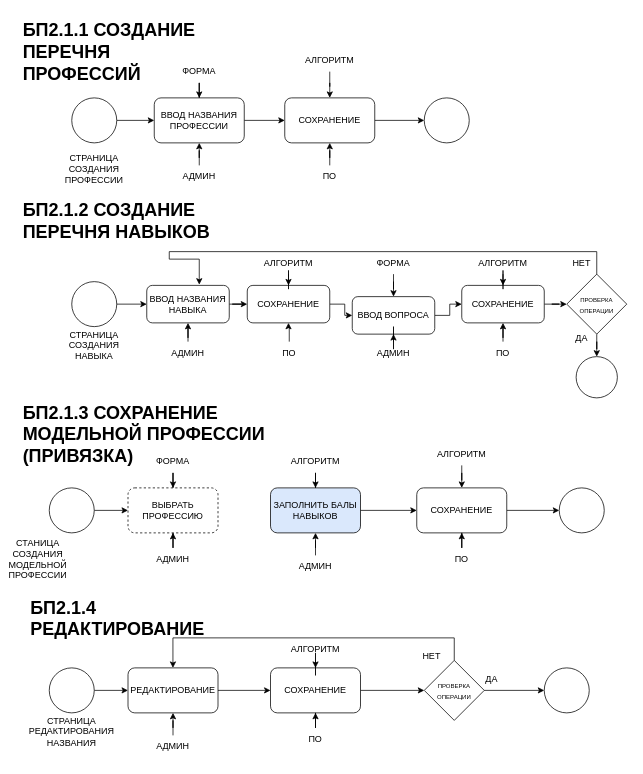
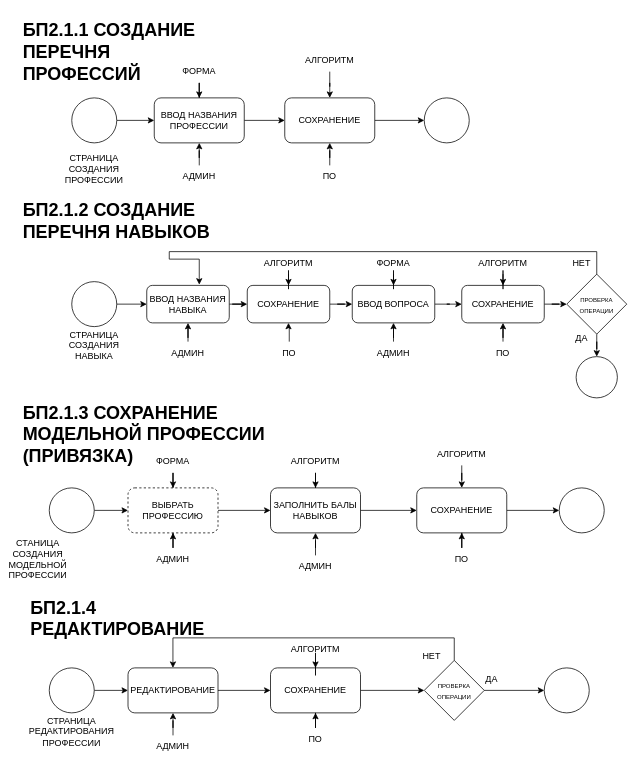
  <mxCell id="0" />
  <mxCell id="1" parent="0" />
  <mxCell id="2" value="" style="edgeStyle=orthogonalEdgeStyle;rounded=0;orthogonalLoop=1;jettySize=auto;html=1;" edge="1" parent="1" source="3" target="5"><mxGeometry relative="1" as="geometry" /></mxCell>
  <mxCell id="3" value="" style="ellipse;whiteSpace=wrap;html=1;aspect=fixed;" vertex="1" parent="1"><mxGeometry x="95" y="130" width="60" height="60" as="geometry" /></mxCell>
  <mxCell id="4" value="" style="edgeStyle=orthogonalEdgeStyle;rounded=0;orthogonalLoop=1;jettySize=auto;html=1;" edge="1" parent="1" source="5" target="10"><mxGeometry relative="1" as="geometry" /></mxCell>
  <mxCell id="5" value="ВВОД НАЗВАНИЯ ПРОФЕССИИ" style="rounded=1;whiteSpace=wrap;html=1;" vertex="1" parent="1"><mxGeometry x="205" y="130" width="120" height="60" as="geometry" /></mxCell>
  <mxCell id="6" value="" style="ellipse;whiteSpace=wrap;html=1;aspect=fixed;" vertex="1" parent="1"><mxGeometry x="565" y="130" width="60" height="60" as="geometry" /></mxCell>
  <mxCell id="7" value="&lt;h1&gt;БП2.1.2 СОЗДАНИЕ ПЕРЕЧНЯ НАВЫКОВ&lt;/h1&gt;" style="text;html=1;strokeColor=none;fillColor=none;spacing=5;spacingTop=-20;whiteSpace=wrap;overflow=hidden;rounded=0;" vertex="1" parent="1"><mxGeometry y="260" width="265" height="120" as="geometry" x="25" /></mxCell>
  <mxCell id="8" value="&lt;h1&gt;БП2.1.1 СОЗДАНИЕ ПЕРЕЧНЯ ПРОФЕССИЙ&lt;/h1&gt;" style="text;html=1;strokeColor=none;fillColor=none;spacing=5;spacingTop=-20;whiteSpace=wrap;overflow=hidden;rounded=0;" vertex="1" parent="1"><mxGeometry width="270" height="120" as="geometry" x="25" y="20" /></mxCell>
  <mxCell id="9" value="" style="edgeStyle=orthogonalEdgeStyle;rounded=0;orthogonalLoop=1;jettySize=auto;html=1;" edge="1" parent="1" source="10" target="6"><mxGeometry relative="1" as="geometry" /></mxCell>
  <mxCell id="10" value="СОХРАНЕНИЕ" style="rounded=1;whiteSpace=wrap;html=1;" vertex="1" parent="1"><mxGeometry x="379" y="130" width="120" height="60" as="geometry" /></mxCell>
  <mxCell id="11" value="СТРАНИЦА СОЗДАНИЯ ПРОФЕССИИ" style="text;html=1;strokeColor=none;fillColor=none;align=center;verticalAlign=middle;whiteSpace=wrap;rounded=0;" vertex="1" parent="1"><mxGeometry x="95" y="210" width="60" height="30" as="geometry" /></mxCell>
  <mxCell id="12" value="" style="edgeStyle=orthogonalEdgeStyle;rounded=0;orthogonalLoop=1;jettySize=auto;html=1;" edge="1" parent="1" source="13" target="10"><mxGeometry relative="1" as="geometry" /></mxCell>
  <mxCell id="13" value="ПО" style="text;html=1;strokeColor=none;fillColor=none;align=center;verticalAlign=middle;whiteSpace=wrap;rounded=0;" vertex="1" parent="1"><mxGeometry x="409" y="220" width="60" height="30" as="geometry" /></mxCell>
  <mxCell id="14" value="" style="ellipse;whiteSpace=wrap;html=1;aspect=fixed;" vertex="1" parent="1"><mxGeometry x="767.5" y="475" width="55" height="55" as="geometry" /></mxCell>
  <mxCell id="15" value="" style="edgeStyle=orthogonalEdgeStyle;rounded=0;orthogonalLoop=1;jettySize=auto;html=1;" edge="1" parent="1" source="16" target="18"><mxGeometry relative="1" as="geometry" /></mxCell>
  <mxCell id="16" value="" style="ellipse;whiteSpace=wrap;html=1;aspect=fixed;" vertex="1" parent="1"><mxGeometry x="95" y="375" width="60" height="60" as="geometry" /></mxCell>
  <mxCell id="17" value="" style="edgeStyle=orthogonalEdgeStyle;rounded=0;orthogonalLoop=1;jettySize=auto;html=1;" edge="1" parent="1" source="18" target="24"><mxGeometry relative="1" as="geometry" /></mxCell>
  <mxCell id="18" value="ВВОД НАЗВАНИЯ НАВЫКА" style="rounded=1;whiteSpace=wrap;html=1;" vertex="1" parent="1"><mxGeometry x="195" y="380" width="110" height="50" as="geometry" /></mxCell>
  <mxCell id="19" value="" style="edgeStyle=orthogonalEdgeStyle;rounded=0;orthogonalLoop=1;jettySize=auto;html=1;" edge="1" parent="1" source="20" target="30"><mxGeometry relative="1" as="geometry" /></mxCell>
- <mxCell id="20" value="ВВОД ВОПРОСА" style="rounded=1;whiteSpace=wrap;html=1;" vertex="1" parent="1"><mxGeometry x="469" y="395" width="110" height="50" as="geometry" /></mxCell>
+ <mxCell id="20" value="ВВОД ВОПРОСА" style="rounded=1;whiteSpace=wrap;html=1;" vertex="1" parent="1"><mxGeometry x="469" y="380" width="110" height="50" as="geometry" /></mxCell>
  <mxCell id="21" value="" style="edgeStyle=orthogonalEdgeStyle;rounded=0;orthogonalLoop=1;jettySize=auto;html=1;" edge="1" parent="1" source="22" target="40"><mxGeometry relative="1" as="geometry" /></mxCell>
  <mxCell id="22" value="СОХРАНЕНИЕ" style="rounded=1;whiteSpace=wrap;html=1;" vertex="1" parent="1"><mxGeometry x="555" y="650" width="120" height="60" as="geometry" /></mxCell>
  <mxCell id="23" value="" style="edgeStyle=orthogonalEdgeStyle;rounded=0;orthogonalLoop=1;jettySize=auto;html=1;" edge="1" parent="1" source="24" target="20"><mxGeometry relative="1" as="geometry" /></mxCell>
  <mxCell id="24" value="СОХРАНЕНИЕ" style="rounded=1;whiteSpace=wrap;html=1;" vertex="1" parent="1"><mxGeometry x="329" y="380" width="110" height="50" as="geometry" /></mxCell>
  <mxCell id="25" value="" style="edgeStyle=orthogonalEdgeStyle;rounded=0;orthogonalLoop=1;jettySize=auto;html=1;" edge="1" parent="1" source="26" target="22"><mxGeometry relative="1" as="geometry" /></mxCell>
- <mxCell id="26" value="ЗАПОЛНИТЬ БАЛЫ НАВЫКОВ" style="rounded=1;whiteSpace=wrap;html=1;fillColor=#dae8fc;" vertex="1" parent="1"><mxGeometry x="360" y="650" width="120" height="60" as="geometry" /></mxCell>
+ <mxCell id="26" value="ЗАПОЛНИТЬ БАЛЫ НАВЫКОВ" style="rounded=1;whiteSpace=wrap;html=1;" vertex="1" parent="1"><mxGeometry x="360" y="650" width="120" height="60" as="geometry" /></mxCell>
  <mxCell id="27" value="" style="edgeStyle=orthogonalEdgeStyle;rounded=0;orthogonalLoop=1;jettySize=auto;html=1;" edge="1" parent="1" source="28" target="14"><mxGeometry relative="1" as="geometry" /></mxCell>
  <mxCell id="28" value="&lt;font style=&quot;font-size: 8px;&quot;&gt;ПРОВЕРКА ОПЕРАЦИИ&lt;/font&gt;" style="rhombus;whiteSpace=wrap;html=1;" vertex="1" parent="1"><mxGeometry x="755" y="365" width="80" height="80" as="geometry" /></mxCell>
  <mxCell id="29" value="" style="edgeStyle=orthogonalEdgeStyle;rounded=0;orthogonalLoop=1;jettySize=auto;html=1;" edge="1" parent="1" source="30" target="28"><mxGeometry relative="1" as="geometry" /></mxCell>
  <mxCell id="30" value="СОХРАНЕНИЕ" style="rounded=1;whiteSpace=wrap;html=1;" vertex="1" parent="1"><mxGeometry x="615" y="380" width="110" height="50" as="geometry" /></mxCell>
  <mxCell id="31" style="edgeStyle=orthogonalEdgeStyle;rounded=0;orthogonalLoop=1;jettySize=auto;html=1;" edge="1" parent="1" source="28"><mxGeometry relative="1" as="geometry"><mxPoint x="265" y="379" as="targetPoint" /><Array as="points"><mxPoint x="795" y="335" /><mxPoint x="225" y="335" /><mxPoint x="225" y="345" /><mxPoint x="265" y="345" /></Array></mxGeometry></mxCell>
  <mxCell id="32" value="" style="edgeStyle=orthogonalEdgeStyle;rounded=0;orthogonalLoop=1;jettySize=auto;html=1;" edge="1" parent="1" source="33" target="24"><mxGeometry relative="1" as="geometry" /></mxCell>
  <mxCell id="33" value="ПО" style="text;html=1;strokeColor=none;fillColor=none;align=center;verticalAlign=middle;whiteSpace=wrap;rounded=0;" vertex="1" parent="1"><mxGeometry x="355" y="455" width="60" height="30" as="geometry" /></mxCell>
  <mxCell id="34" value="" style="edgeStyle=orthogonalEdgeStyle;rounded=0;orthogonalLoop=1;jettySize=auto;html=1;" edge="1" parent="1" source="35" target="30"><mxGeometry relative="1" as="geometry" /></mxCell>
  <mxCell id="35" value="ПО" style="text;html=1;strokeColor=none;fillColor=none;align=center;verticalAlign=middle;whiteSpace=wrap;rounded=0;" vertex="1" parent="1"><mxGeometry x="640" y="455" width="60" height="30" as="geometry" /></mxCell>
  <mxCell id="36" value="СТРАНИЦА СОЗДАНИЯ НАВЫКА" style="text;html=1;strokeColor=none;fillColor=none;align=center;verticalAlign=middle;whiteSpace=wrap;rounded=0;" vertex="1" parent="1"><mxGeometry x="95" y="445" width="60" height="30" as="geometry" /></mxCell>
  <mxCell id="37" value="НЕТ" style="text;html=1;strokeColor=none;fillColor=none;align=center;verticalAlign=middle;whiteSpace=wrap;rounded=0;" vertex="1" parent="1"><mxGeometry x="745" y="335" width="60" height="30" as="geometry" /></mxCell>
  <mxCell id="38" value="ДА" style="text;html=1;strokeColor=none;fillColor=none;align=center;verticalAlign=middle;whiteSpace=wrap;rounded=0;" vertex="1" parent="1"><mxGeometry x="745" y="435" width="60" height="30" as="geometry" /></mxCell>
  <mxCell id="39" value="&lt;h1&gt;БП2.1.3 СОХРАНЕНИЕ МОДЕЛЬНОЙ ПРОФЕССИИ (ПРИВЯЗКА)&lt;/h1&gt;" style="text;html=1;strokeColor=none;fillColor=none;spacing=5;spacingTop=-20;whiteSpace=wrap;overflow=hidden;rounded=0;" vertex="1" parent="1"><mxGeometry y="530" width="335" height="120" as="geometry" x="25" /></mxCell>
  <mxCell id="40" value="" style="ellipse;whiteSpace=wrap;html=1;aspect=fixed;" vertex="1" parent="1"><mxGeometry x="745" y="650" width="60" height="60" as="geometry" /></mxCell>
  <mxCell id="41" value="" style="edgeStyle=orthogonalEdgeStyle;rounded=0;orthogonalLoop=1;jettySize=auto;html=1;" edge="1" parent="1" source="42" target="44"><mxGeometry relative="1" as="geometry" /></mxCell>
  <mxCell id="42" value="" style="ellipse;whiteSpace=wrap;html=1;aspect=fixed;" vertex="1" parent="1"><mxGeometry x="65" y="650" width="60" height="60" as="geometry" /></mxCell>
+ <mxCell id="43" value="" style="edgeStyle=orthogonalEdgeStyle;rounded=0;orthogonalLoop=1;jettySize=auto;html=1;" edge="1" parent="1" source="44" target="26"><mxGeometry relative="1" as="geometry" /></mxCell>
  <mxCell id="44" value="ВЫБРАТЬ ПРОФЕССИЮ" style="rounded=1;whiteSpace=wrap;html=1;dashed=1;" vertex="1" parent="1"><mxGeometry x="170" y="650" width="120" height="60" as="geometry" /></mxCell>
  <mxCell id="45" value="" style="edgeStyle=orthogonalEdgeStyle;rounded=0;orthogonalLoop=1;jettySize=auto;html=1;" edge="1" parent="1" source="46" target="22"><mxGeometry relative="1" as="geometry" /></mxCell>
  <mxCell id="46" value="ПО" style="text;html=1;strokeColor=none;fillColor=none;align=center;verticalAlign=middle;whiteSpace=wrap;rounded=0;" vertex="1" parent="1"><mxGeometry x="585" y="730" width="60" height="30" as="geometry" /></mxCell>
  <mxCell id="47" value="СТАНИЦА СОЗДАНИЯ МОДЕЛЬНОЙ ПРОФЕССИИ" style="text;html=1;strokeColor=none;fillColor=none;align=center;verticalAlign=middle;whiteSpace=wrap;rounded=0;" vertex="1" parent="1"><mxGeometry x="20" y="730" width="60" height="30" as="geometry" /></mxCell>
  <mxCell id="48" value="&lt;h1&gt;БП2.1.4 РЕДАКТИРОВАНИЕ&lt;/h1&gt;" style="text;html=1;strokeColor=none;fillColor=none;spacing=5;spacingTop=-20;whiteSpace=wrap;overflow=hidden;rounded=0;" vertex="1" parent="1"><mxGeometry x="35" y="790" width="270" height="70" as="geometry" /></mxCell>
  <mxCell id="49" value="" style="edgeStyle=orthogonalEdgeStyle;rounded=0;orthogonalLoop=1;jettySize=auto;html=1;" edge="1" parent="1" source="50" target="53"><mxGeometry relative="1" as="geometry" /></mxCell>
  <mxCell id="50" value="" style="ellipse;whiteSpace=wrap;html=1;aspect=fixed;" vertex="1" parent="1"><mxGeometry x="65" y="890" width="60" height="60" as="geometry" /></mxCell>
  <mxCell id="51" value="" style="ellipse;whiteSpace=wrap;html=1;aspect=fixed;" vertex="1" parent="1"><mxGeometry x="725" y="890" width="60" height="60" as="geometry" /></mxCell>
  <mxCell id="52" value="" style="edgeStyle=orthogonalEdgeStyle;rounded=0;orthogonalLoop=1;jettySize=auto;html=1;" edge="1" parent="1" source="53" target="55"><mxGeometry relative="1" as="geometry" /></mxCell>
  <mxCell id="53" value="РЕДАКТИРОВАНИЕ" style="rounded=1;whiteSpace=wrap;html=1;" vertex="1" parent="1"><mxGeometry x="170" y="890" width="120" height="60" as="geometry" /></mxCell>
  <mxCell id="54" value="" style="edgeStyle=orthogonalEdgeStyle;rounded=0;orthogonalLoop=1;jettySize=auto;html=1;" edge="1" parent="1" source="55" target="58"><mxGeometry relative="1" as="geometry" /></mxCell>
  <mxCell id="55" value="СОХРАНЕНИЕ" style="rounded=1;whiteSpace=wrap;html=1;" vertex="1" parent="1"><mxGeometry x="360" y="890" width="120" height="60" as="geometry" /></mxCell>
  <mxCell id="56" value="" style="edgeStyle=orthogonalEdgeStyle;rounded=0;orthogonalLoop=1;jettySize=auto;html=1;" edge="1" parent="1" source="58" target="51"><mxGeometry relative="1" as="geometry" /></mxCell>
  <mxCell id="57" style="edgeStyle=orthogonalEdgeStyle;rounded=0;orthogonalLoop=1;jettySize=auto;html=1;entryX=0.5;entryY=0;entryDx=0;entryDy=0;" edge="1" parent="1"><mxGeometry relative="1" as="geometry"><mxPoint x="604.997" y="880.067" as="sourcePoint" /><mxPoint x="229.93" y="890" as="targetPoint" /><Array as="points"><mxPoint x="605" y="850" /><mxPoint x="230" y="850" /></Array></mxGeometry></mxCell>
  <mxCell id="58" value="&lt;font style=&quot;font-size: 8px;&quot;&gt;ПРОВЕРКА ОПЕРАЦИИ&lt;/font&gt;" style="rhombus;whiteSpace=wrap;html=1;" vertex="1" parent="1"><mxGeometry x="565" y="880" width="80" height="80" as="geometry" /></mxCell>
  <mxCell id="59" value="НЕТ" style="text;html=1;strokeColor=none;fillColor=none;align=center;verticalAlign=middle;whiteSpace=wrap;rounded=0;" vertex="1" parent="1"><mxGeometry x="545" y="860" width="60" height="30" as="geometry" /></mxCell>
  <mxCell id="60" value="ДА" style="text;html=1;strokeColor=none;fillColor=none;align=center;verticalAlign=middle;whiteSpace=wrap;rounded=0;" vertex="1" parent="1"><mxGeometry x="625" y="890" width="60" height="30" as="geometry" /></mxCell>
  <mxCell id="61" value="" style="edgeStyle=orthogonalEdgeStyle;rounded=0;orthogonalLoop=1;jettySize=auto;html=1;" edge="1" parent="1" source="62" target="55"><mxGeometry relative="1" as="geometry" /></mxCell>
  <mxCell id="62" value="ПО" style="text;html=1;strokeColor=none;fillColor=none;align=center;verticalAlign=middle;whiteSpace=wrap;rounded=0;" vertex="1" parent="1"><mxGeometry x="390" y="970" width="60" height="30" as="geometry" /></mxCell>
- <mxCell id="63" value="СТРАНИЦА РЕДАКТИРОВАНИЯ НАЗВАНИЯ" style="text;html=1;strokeColor=none;fillColor=none;align=center;verticalAlign=middle;whiteSpace=wrap;rounded=0;" vertex="1" parent="1"><mxGeometry x="65" y="960" width="60" height="30" as="geometry" /></mxCell>
+ <mxCell id="63" value="СТРАНИЦА РЕДАКТИРОВАНИЯ ПРОФЕССИИ" style="text;html=1;strokeColor=none;fillColor=none;align=center;verticalAlign=middle;whiteSpace=wrap;rounded=0;" vertex="1" parent="1"><mxGeometry x="65" y="960" width="60" height="30" as="geometry" /></mxCell>
  <mxCell id="64" style="edgeStyle=orthogonalEdgeStyle;rounded=0;orthogonalLoop=1;jettySize=auto;html=1;exitX=0.5;exitY=1;exitDx=0;exitDy=0;" edge="1" parent="1" source="63" target="63"><mxGeometry relative="1" as="geometry" /></mxCell>
  <mxCell id="65" style="edgeStyle=orthogonalEdgeStyle;rounded=0;orthogonalLoop=1;jettySize=auto;html=1;" edge="1" parent="1" source="66" target="5"><mxGeometry relative="1" as="geometry" /></mxCell>
  <mxCell id="66" value="ФОРМА" style="text;html=1;strokeColor=none;fillColor=none;align=center;verticalAlign=middle;whiteSpace=wrap;rounded=0;" vertex="1" parent="1"><mxGeometry x="235" y="80" width="60" height="30" as="geometry" /></mxCell>
  <mxCell id="67" value="" style="edgeStyle=orthogonalEdgeStyle;rounded=0;orthogonalLoop=1;jettySize=auto;html=1;" edge="1" parent="1" source="68" target="10"><mxGeometry relative="1" as="geometry" /></mxCell>
  <mxCell id="68" value="АЛГОРИТМ" style="text;html=1;strokeColor=none;fillColor=none;align=center;verticalAlign=middle;whiteSpace=wrap;rounded=0;" vertex="1" parent="1"><mxGeometry x="409" y="65" width="60" height="30" as="geometry" /></mxCell>
  <mxCell id="69" style="edgeStyle=orthogonalEdgeStyle;rounded=0;orthogonalLoop=1;jettySize=auto;html=1;entryX=0.5;entryY=0;entryDx=0;entryDy=0;" edge="1" parent="1" source="70" target="24"><mxGeometry relative="1" as="geometry" /></mxCell>
  <mxCell id="70" value="АЛГОРИТМ" style="text;html=1;strokeColor=none;fillColor=none;align=center;verticalAlign=middle;whiteSpace=wrap;rounded=0;" vertex="1" parent="1"><mxGeometry x="354" y="335" width="60" height="30" as="geometry" /></mxCell>
  <mxCell id="71" style="edgeStyle=orthogonalEdgeStyle;rounded=0;orthogonalLoop=1;jettySize=auto;html=1;" edge="1" parent="1" source="72" target="30"><mxGeometry relative="1" as="geometry" /></mxCell>
  <mxCell id="72" value="АЛГОРИТМ" style="text;html=1;strokeColor=none;fillColor=none;align=center;verticalAlign=middle;whiteSpace=wrap;rounded=0;" vertex="1" parent="1"><mxGeometry x="640" y="335" width="60" height="30" as="geometry" /></mxCell>
  <mxCell id="73" value="" style="edgeStyle=orthogonalEdgeStyle;rounded=0;orthogonalLoop=1;jettySize=auto;html=1;" edge="1" parent="1" source="74" target="22"><mxGeometry relative="1" as="geometry" /></mxCell>
  <mxCell id="74" value="АЛГОРИТМ" style="text;html=1;strokeColor=none;fillColor=none;align=center;verticalAlign=middle;whiteSpace=wrap;rounded=0;" vertex="1" parent="1"><mxGeometry x="585" y="590" width="60" height="30" as="geometry" /></mxCell>
  <mxCell id="75" style="edgeStyle=orthogonalEdgeStyle;rounded=0;orthogonalLoop=1;jettySize=auto;html=1;" edge="1" parent="1" source="76" target="55"><mxGeometry relative="1" as="geometry" /></mxCell>
  <mxCell id="76" value="АЛГОРИТМ" style="text;html=1;strokeColor=none;fillColor=none;align=center;verticalAlign=middle;whiteSpace=wrap;rounded=0;" vertex="1" parent="1"><mxGeometry x="390" y="850" width="60" height="30" as="geometry" /></mxCell>
  <mxCell id="77" style="edgeStyle=orthogonalEdgeStyle;rounded=0;orthogonalLoop=1;jettySize=auto;html=1;" edge="1" parent="1" source="78" target="5"><mxGeometry relative="1" as="geometry" /></mxCell>
  <mxCell id="78" value="АДМИН" style="text;html=1;strokeColor=none;fillColor=none;align=center;verticalAlign=middle;whiteSpace=wrap;rounded=0;" vertex="1" parent="1"><mxGeometry x="235" y="220" width="60" height="30" as="geometry" /></mxCell>
  <mxCell id="79" value="" style="edgeStyle=orthogonalEdgeStyle;rounded=0;orthogonalLoop=1;jettySize=auto;html=1;" edge="1" parent="1" source="80" target="18"><mxGeometry relative="1" as="geometry" /></mxCell>
  <mxCell id="80" value="АДМИН" style="text;html=1;strokeColor=none;fillColor=none;align=center;verticalAlign=middle;whiteSpace=wrap;rounded=0;" vertex="1" parent="1"><mxGeometry x="220" y="455" width="60" height="30" as="geometry" /></mxCell>
  <mxCell id="81" value="" style="edgeStyle=orthogonalEdgeStyle;rounded=0;orthogonalLoop=1;jettySize=auto;html=1;" edge="1" parent="1" source="82" target="20"><mxGeometry relative="1" as="geometry" /></mxCell>
  <mxCell id="82" value="АДМИН" style="text;html=1;strokeColor=none;fillColor=none;align=center;verticalAlign=middle;whiteSpace=wrap;rounded=0;" vertex="1" parent="1"><mxGeometry x="494" y="455" width="60" height="30" as="geometry" /></mxCell>
  <mxCell id="83" value="" style="edgeStyle=orthogonalEdgeStyle;rounded=0;orthogonalLoop=1;jettySize=auto;html=1;" edge="1" parent="1" source="84" target="20"><mxGeometry relative="1" as="geometry" /></mxCell>
  <mxCell id="84" value="ФОРМА" style="text;html=1;strokeColor=none;fillColor=none;align=center;verticalAlign=middle;whiteSpace=wrap;rounded=0;" vertex="1" parent="1"><mxGeometry x="494" y="335" width="60" height="30" as="geometry" /></mxCell>
  <mxCell id="85" value="" style="edgeStyle=orthogonalEdgeStyle;rounded=0;orthogonalLoop=1;jettySize=auto;html=1;" edge="1" parent="1" source="86" target="44"><mxGeometry relative="1" as="geometry" /></mxCell>
  <mxCell id="86" value="АДМИН" style="text;html=1;strokeColor=none;fillColor=none;align=center;verticalAlign=middle;whiteSpace=wrap;rounded=0;" vertex="1" parent="1"><mxGeometry x="200" y="730" width="60" height="30" as="geometry" /></mxCell>
  <mxCell id="87" value="" style="edgeStyle=orthogonalEdgeStyle;rounded=0;orthogonalLoop=1;jettySize=auto;html=1;" edge="1" parent="1" source="88" target="26"><mxGeometry relative="1" as="geometry" /></mxCell>
  <mxCell id="88" value="АДМИН" style="text;html=1;strokeColor=none;fillColor=none;align=center;verticalAlign=middle;whiteSpace=wrap;rounded=0;" vertex="1" parent="1"><mxGeometry x="390" y="740" width="60" height="30" as="geometry" /></mxCell>
  <mxCell id="89" value="" style="edgeStyle=orthogonalEdgeStyle;rounded=0;orthogonalLoop=1;jettySize=auto;html=1;" edge="1" parent="1" source="90" target="26"><mxGeometry relative="1" as="geometry" /></mxCell>
  <mxCell id="90" value="АЛГОРИТМ" style="text;html=1;strokeColor=none;fillColor=none;align=center;verticalAlign=middle;whiteSpace=wrap;rounded=0;" vertex="1" parent="1"><mxGeometry x="390" y="600" width="60" height="30" as="geometry" /></mxCell>
  <mxCell id="91" style="edgeStyle=orthogonalEdgeStyle;rounded=0;orthogonalLoop=1;jettySize=auto;html=1;" edge="1" parent="1" source="92" target="44"><mxGeometry relative="1" as="geometry" /></mxCell>
  <mxCell id="92" value="ФОРМА" style="text;html=1;strokeColor=none;fillColor=none;align=center;verticalAlign=middle;whiteSpace=wrap;rounded=0;" vertex="1" parent="1"><mxGeometry x="200" y="600" width="60" height="30" as="geometry" /></mxCell>
  <mxCell id="93" value="" style="edgeStyle=orthogonalEdgeStyle;rounded=0;orthogonalLoop=1;jettySize=auto;html=1;" edge="1" parent="1" source="94" target="53"><mxGeometry relative="1" as="geometry" /></mxCell>
  <mxCell id="94" value="АДМИН" style="text;html=1;strokeColor=none;fillColor=none;align=center;verticalAlign=middle;whiteSpace=wrap;rounded=0;" vertex="1" parent="1"><mxGeometry x="200" y="980" width="60" height="30" as="geometry" /></mxCell>
